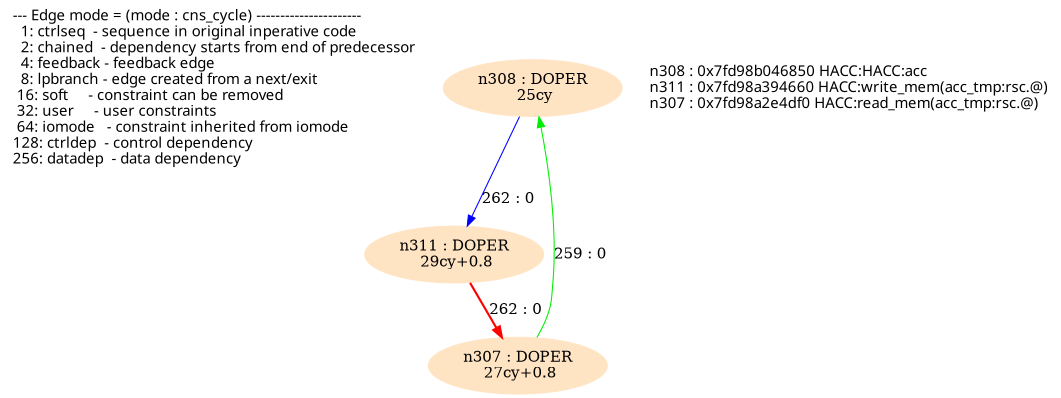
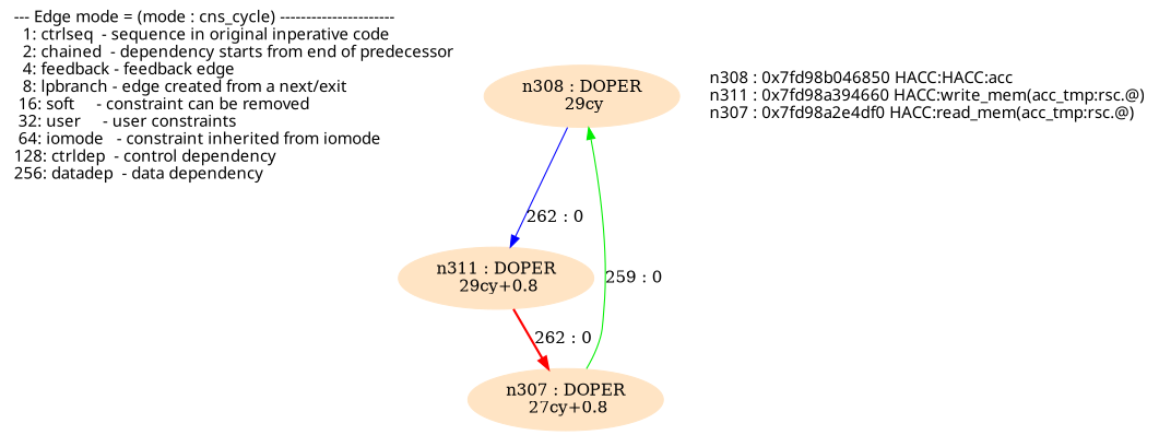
  digraph {
    node [shape=ellipse color=bisque style=filled]
    n1 [fontname=Fixed label="--- Edge mode = (mode : cns_cycle) ----------------------\l  1: ctrlseq  - sequence in original inperative code     \l  2: chained  - dependency starts from end of predecessor\l  4: feedback - feedback edge                            \l  8: lpbranch - edge created from a next/exit            \l 16: soft     - constraint can be removed                \l 32: user     - user constraints                         \l 64: iomode   - constraint inherited from iomode         \l128: ctrldep  - control dependency                       \l256: datadep  - data dependency                          \l" labeljust=left shape=none color="" style=""]
-   n2 [label="n308 : DOPER\n 25cy\n"]
+   n2 [label="n308 : DOPER\n 29cy\n"]
    n3 [label="n311 : DOPER\n 29cy+0.8\n"]
    n4 [label="n307 : DOPER\n 27cy+0.8\n"]
    n5 [fontname=Fixed label="n308 : 0x7fd98b046850 HACC:HACC:acc\ln311 : 0x7fd98a394660 HACC:write_mem(acc_tmp:rsc.@)\ln307 : 0x7fd98a2e4df0 HACC:read_mem(acc_tmp:rsc.@)\l" labeljust=left shape=none color="" style=""]
    n2 -> n3 [color=blue label="262 : 0"]
    n3 -> n4 [color=red label="262 : 0" style=bold]
    n4 -> n2 [color=green2 label="259 : 0"]
  }
